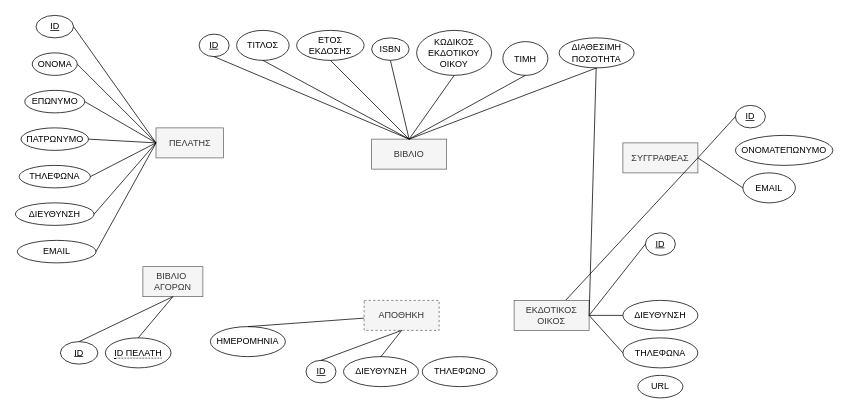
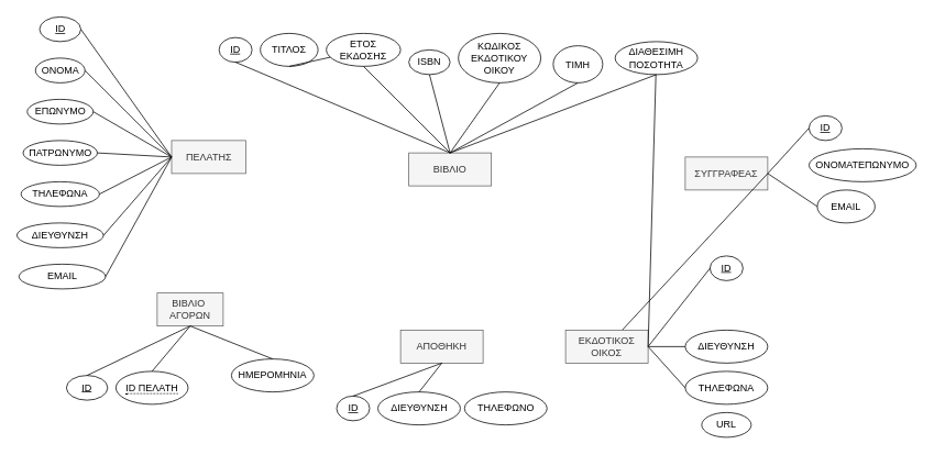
  <mxCell id="0" />
  <mxCell id="1" parent="0" />
  <mxCell id="2" value="ΠΕΛΑΤΗΣ" style="whiteSpace=wrap;html=1;align=center;fillColor=#f5f5f5;strokeColor=#666666;fontColor=#333333;" vertex="1" parent="1"><mxGeometry x="207.5" y="170" width="90" height="40" as="geometry" /></mxCell>
  <mxCell id="3" value="ID" style="ellipse;whiteSpace=wrap;html=1;align=center;fontStyle=4;" vertex="1" parent="1"><mxGeometry x="47.5" y="20" width="50" height="30" as="geometry" /></mxCell>
  <mxCell id="4" value="" style="endArrow=none;html=1;rounded=0;exitX=1;exitY=0.5;exitDx=0;exitDy=0;entryX=0;entryY=0.5;entryDx=0;entryDy=0;" edge="1" parent="1" source="3" target="2"><mxGeometry relative="1" as="geometry"><mxPoint x="7.5" y="260" as="sourcePoint" /><mxPoint x="167.5" y="180" as="targetPoint" /><Array as="points" /></mxGeometry></mxCell>
  <mxCell id="5" value="ONOMA" style="ellipse;whiteSpace=wrap;html=1;align=center;" vertex="1" parent="1"><mxGeometry x="42.5" y="70" width="60" height="30" as="geometry" /></mxCell>
  <mxCell id="6" value="ΕΠΩΝΥΜΟ" style="ellipse;whiteSpace=wrap;html=1;align=center;" vertex="1" parent="1"><mxGeometry x="32.5" y="120" width="80" height="30" as="geometry" /></mxCell>
  <mxCell id="7" value="ΠΑΤΡΩΝΥΜΟ" style="ellipse;whiteSpace=wrap;html=1;align=center;" vertex="1" parent="1"><mxGeometry x="27.5" y="170" width="90" height="30" as="geometry" /></mxCell>
  <mxCell id="8" value="ΤΗΛΕΦΩΝΑ" style="ellipse;whiteSpace=wrap;html=1;align=center;" vertex="1" parent="1"><mxGeometry x="25" y="220" width="95" height="30" as="geometry" /></mxCell>
  <mxCell id="9" value="ΔΙΕΥΘΥΝΣΗ" style="ellipse;whiteSpace=wrap;html=1;align=center;" vertex="1" parent="1"><mxGeometry x="20" y="270" width="105" height="30" as="geometry" /></mxCell>
  <mxCell id="10" value="EMAIL" style="ellipse;whiteSpace=wrap;html=1;align=center;" vertex="1" parent="1"><mxGeometry x="22.5" y="320" width="105" height="30" as="geometry" /></mxCell>
  <mxCell id="11" value="" style="endArrow=none;html=1;rounded=0;exitX=1;exitY=0.5;exitDx=0;exitDy=0;entryX=0;entryY=0.5;entryDx=0;entryDy=0;" edge="1" parent="1" source="5" target="2"><mxGeometry relative="1" as="geometry"><mxPoint x="7.5" y="190" as="sourcePoint" /><mxPoint x="207.5" y="180" as="targetPoint" /></mxGeometry></mxCell>
  <mxCell id="12" value="" style="endArrow=none;html=1;rounded=0;exitX=1;exitY=0.5;exitDx=0;exitDy=0;entryX=0;entryY=0.5;entryDx=0;entryDy=0;" edge="1" parent="1" source="6" target="2"><mxGeometry relative="1" as="geometry"><mxPoint x="7.5" y="190" as="sourcePoint" /><mxPoint x="167.5" y="190" as="targetPoint" /></mxGeometry></mxCell>
  <mxCell id="13" value="" style="endArrow=none;html=1;rounded=0;entryX=0;entryY=0.5;entryDx=0;entryDy=0;exitX=1;exitY=0.5;exitDx=0;exitDy=0;" edge="1" parent="1" source="7" target="2"><mxGeometry relative="1" as="geometry"><mxPoint x="7.5" y="190" as="sourcePoint" /><mxPoint x="167.5" y="190" as="targetPoint" /></mxGeometry></mxCell>
  <mxCell id="14" value="" style="endArrow=none;html=1;rounded=0;entryX=0;entryY=0.5;entryDx=0;entryDy=0;exitX=1;exitY=0.5;exitDx=0;exitDy=0;" edge="1" parent="1" source="8" target="2"><mxGeometry relative="1" as="geometry"><mxPoint x="7.5" y="190" as="sourcePoint" /><mxPoint x="167.5" y="190" as="targetPoint" /></mxGeometry></mxCell>
  <mxCell id="15" value="" style="endArrow=none;html=1;rounded=0;entryX=0;entryY=0.5;entryDx=0;entryDy=0;exitX=1;exitY=0.5;exitDx=0;exitDy=0;" edge="1" parent="1" source="9" target="2"><mxGeometry relative="1" as="geometry"><mxPoint x="7.5" y="190" as="sourcePoint" /><mxPoint x="167.5" y="190" as="targetPoint" /></mxGeometry></mxCell>
  <mxCell id="16" value="" style="endArrow=none;html=1;rounded=0;entryX=0;entryY=0.5;entryDx=0;entryDy=0;exitX=1;exitY=0.5;exitDx=0;exitDy=0;" edge="1" parent="1" source="10" target="2"><mxGeometry relative="1" as="geometry"><mxPoint x="7.5" y="190" as="sourcePoint" /><mxPoint x="167.5" y="190" as="targetPoint" /></mxGeometry></mxCell>
  <mxCell id="17" value="ΒΙΒΛΙΟ" style="whiteSpace=wrap;html=1;align=center;fillColor=#f5f5f5;fontColor=#333333;strokeColor=#666666;" vertex="1" parent="1"><mxGeometry x="495" y="185" width="100" height="40" as="geometry" /></mxCell>
  <mxCell id="18" value="ID" style="ellipse;whiteSpace=wrap;html=1;align=center;fontStyle=4;" vertex="1" parent="1"><mxGeometry x="265" y="45" width="40" height="30" as="geometry" /></mxCell>
  <mxCell id="19" value="ΤΙΤΛΟΣ" style="ellipse;whiteSpace=wrap;html=1;align=center;" vertex="1" parent="1"><mxGeometry x="315" y="40" width="70" height="40" as="geometry" /></mxCell>
  <mxCell id="20" value="ΕΤΟΣ ΕΚΔΟΣΗΣ" style="ellipse;whiteSpace=wrap;html=1;align=center;" vertex="1" parent="1"><mxGeometry x="395" y="40" width="90" height="40" as="geometry" /></mxCell>
- <mxCell id="21" value="ISBN" style="ellipse;whiteSpace=wrap;html=1;align=center;" vertex="1" parent="1"><mxGeometry x="495" y="50" width="50" height="30" as="geometry" /></mxCell>
+ <mxCell id="21" value="ISBN" style="ellipse;whiteSpace=wrap;html=1;align=center;" vertex="1" parent="1"><mxGeometry x="495" y="60" width="50" height="30" as="geometry" /></mxCell>
  <mxCell id="22" value="ΚΩΔΙΚΟΣ ΕΚΔΟΤΙΚΟΥ ΟΙΚΟΥ" style="ellipse;whiteSpace=wrap;html=1;align=center;" vertex="1" parent="1"><mxGeometry x="555" y="40" width="100" height="60" as="geometry" /></mxCell>
  <mxCell id="23" value="ΤΙΜΗ" style="ellipse;whiteSpace=wrap;html=1;align=center;" vertex="1" parent="1"><mxGeometry x="670" y="55" width="60" height="45" as="geometry" /></mxCell>
  <mxCell id="24" value="ΔΙΑΘΕΣΙΜΗ ΠΟΣΟΤΗΤΑ" style="ellipse;whiteSpace=wrap;html=1;align=center;" vertex="1" parent="1"><mxGeometry x="745" y="50" width="100" height="40" as="geometry" /></mxCell>
  <mxCell id="25" value="" style="endArrow=none;html=1;rounded=0;exitX=0.5;exitY=1;exitDx=0;exitDy=0;entryX=0.5;entryY=0;entryDx=0;entryDy=0;" edge="1" parent="1" source="18" target="17"><mxGeometry relative="1" as="geometry"><mxPoint x="480" y="250" as="sourcePoint" /><mxPoint x="640" y="250" as="targetPoint" /></mxGeometry></mxCell>
- <mxCell id="26" value="" style="endArrow=none;html=1;rounded=0;exitX=0.5;exitY=1;exitDx=0;exitDy=0;entryX=0.5;entryY=0;entryDx=0;entryDy=0;" edge="1" parent="1" source="19" target="17"><mxGeometry relative="1" as="geometry"><mxPoint x="365" y="245" as="sourcePoint" /><mxPoint x="525" y="245" as="targetPoint" /></mxGeometry></mxCell>
+ <mxCell id="26" value="" style="endArrow=none;html=1;rounded=0;exitX=0.5;exitY=1;exitDx=0;exitDy=0;" edge="1" parent="1" source="19" target="20"><mxGeometry relative="1" as="geometry"><mxPoint x="365" y="245" as="sourcePoint" /><mxPoint x="525" y="245" as="targetPoint" /></mxGeometry></mxCell>
  <mxCell id="27" value="" style="endArrow=none;html=1;rounded=0;exitX=0.5;exitY=1;exitDx=0;exitDy=0;entryX=0.5;entryY=0;entryDx=0;entryDy=0;" edge="1" parent="1" source="20" target="17"><mxGeometry relative="1" as="geometry"><mxPoint x="365" y="245" as="sourcePoint" /><mxPoint x="525" y="245" as="targetPoint" /></mxGeometry></mxCell>
  <mxCell id="28" value="" style="endArrow=none;html=1;rounded=0;exitX=0.5;exitY=1;exitDx=0;exitDy=0;entryX=0.5;entryY=0;entryDx=0;entryDy=0;" edge="1" parent="1" source="21" target="17"><mxGeometry relative="1" as="geometry"><mxPoint x="365" y="245" as="sourcePoint" /><mxPoint x="525" y="245" as="targetPoint" /></mxGeometry></mxCell>
  <mxCell id="29" value="" style="endArrow=none;html=1;rounded=0;exitX=0.5;exitY=1;exitDx=0;exitDy=0;entryX=0.5;entryY=0;entryDx=0;entryDy=0;" edge="1" parent="1" source="22" target="17"><mxGeometry relative="1" as="geometry"><mxPoint x="365" y="245" as="sourcePoint" /><mxPoint x="525" y="245" as="targetPoint" /></mxGeometry></mxCell>
  <mxCell id="30" value="" style="endArrow=none;html=1;rounded=0;exitX=0.5;exitY=1;exitDx=0;exitDy=0;entryX=0.5;entryY=0;entryDx=0;entryDy=0;" edge="1" parent="1" source="23" target="17"><mxGeometry relative="1" as="geometry"><mxPoint x="365" y="245" as="sourcePoint" /><mxPoint x="525" y="245" as="targetPoint" /></mxGeometry></mxCell>
  <mxCell id="31" value="" style="endArrow=none;html=1;rounded=0;exitX=0.5;exitY=1;exitDx=0;exitDy=0;entryX=0.5;entryY=0;entryDx=0;entryDy=0;" edge="1" parent="1" source="24" target="17"><mxGeometry relative="1" as="geometry"><mxPoint x="375" y="235" as="sourcePoint" /><mxPoint x="525" y="245" as="targetPoint" /></mxGeometry></mxCell>
  <mxCell id="32" value="ΣΥΓΓΡΑΦΕΑΣ" style="whiteSpace=wrap;html=1;align=center;fillColor=#f5f5f5;fontColor=#333333;strokeColor=#666666;" vertex="1" parent="1"><mxGeometry x="830" y="190" width="100" height="40" as="geometry" /></mxCell>
  <mxCell id="33" value="ID" style="ellipse;whiteSpace=wrap;html=1;align=center;fontStyle=4;" vertex="1" parent="1"><mxGeometry x="980" y="140" width="40" height="30" as="geometry" /></mxCell>
  <mxCell id="34" value="ΟΝΟΜΑΤΕΠΩΝΥΜΟ" style="ellipse;whiteSpace=wrap;html=1;align=center;" vertex="1" parent="1"><mxGeometry x="980" y="180" width="130" height="40" as="geometry" /></mxCell>
  <mxCell id="35" value="EMAIL" style="ellipse;whiteSpace=wrap;html=1;align=center;" vertex="1" parent="1"><mxGeometry x="990" y="230" width="70" height="40" as="geometry" /></mxCell>
  <mxCell id="36" value="" style="endArrow=none;html=1;rounded=0;entryX=0;entryY=0.5;entryDx=0;entryDy=0;exitX=1;exitY=0.5;exitDx=0;exitDy=0;" edge="1" parent="1" source="32" target="33"><mxGeometry relative="1" as="geometry"><mxPoint x="700" y="100" as="sourcePoint" /><mxPoint x="860" y="100" as="targetPoint" /></mxGeometry></mxCell>
  <mxCell id="37" value="" style="endArrow=none;html=1;rounded=0;exitX=1;exitY=0.5;exitDx=0;exitDy=0;" edge="1" parent="1" source="32" target="39"><mxGeometry relative="1" as="geometry"><mxPoint x="700" y="100" as="sourcePoint" /><mxPoint x="860" y="100" as="targetPoint" /></mxGeometry></mxCell>
  <mxCell id="38" value="" style="endArrow=none;html=1;rounded=0;entryX=0;entryY=0.5;entryDx=0;entryDy=0;exitX=1;exitY=0.5;exitDx=0;exitDy=0;" edge="1" parent="1" source="32" target="35"><mxGeometry relative="1" as="geometry"><mxPoint x="700" y="100" as="sourcePoint" /><mxPoint x="860" y="100" as="targetPoint" /></mxGeometry></mxCell>
  <mxCell id="39" value="ΕΚΔΟΤΙΚΟΣ ΟΙΚΟΣ" style="whiteSpace=wrap;html=1;align=center;fillColor=#f5f5f5;fontColor=#333333;strokeColor=#666666;" vertex="1" parent="1"><mxGeometry x="685" y="400" width="100" height="40" as="geometry" /></mxCell>
  <mxCell id="40" value="ID" style="ellipse;whiteSpace=wrap;html=1;align=center;fontStyle=4;" vertex="1" parent="1"><mxGeometry x="860" y="310" width="40" height="30" as="geometry" /></mxCell>
  <mxCell id="41" value="ΔΙΕΥΘΥΝΣΗ" style="ellipse;whiteSpace=wrap;html=1;align=center;" vertex="1" parent="1"><mxGeometry x="830" y="400" width="100" height="40" as="geometry" /></mxCell>
  <mxCell id="42" value="ΤΗΛΕΦΩΝΑ" style="ellipse;whiteSpace=wrap;html=1;align=center;" vertex="1" parent="1"><mxGeometry x="830" y="450" width="100" height="40" as="geometry" /></mxCell>
  <mxCell id="43" value="URL" style="ellipse;whiteSpace=wrap;html=1;align=center;" vertex="1" parent="1"><mxGeometry x="850" y="500" width="60" height="30" as="geometry" /></mxCell>
  <mxCell id="44" value="" style="endArrow=none;html=1;rounded=0;entryX=0;entryY=0.5;entryDx=0;entryDy=0;exitX=1;exitY=0.5;exitDx=0;exitDy=0;" edge="1" parent="1" source="39" target="40"><mxGeometry relative="1" as="geometry"><mxPoint x="510" y="350" as="sourcePoint" /><mxPoint x="670" y="350" as="targetPoint" /></mxGeometry></mxCell>
  <mxCell id="45" value="" style="endArrow=none;html=1;rounded=0;entryX=0;entryY=0.5;entryDx=0;entryDy=0;exitX=1;exitY=0.5;exitDx=0;exitDy=0;" edge="1" parent="1" source="39" target="41"><mxGeometry relative="1" as="geometry"><mxPoint x="510" y="350" as="sourcePoint" /><mxPoint x="670" y="350" as="targetPoint" /></mxGeometry></mxCell>
  <mxCell id="46" value="" style="endArrow=none;html=1;rounded=0;entryX=0;entryY=0.5;entryDx=0;entryDy=0;exitX=1;exitY=0.5;exitDx=0;exitDy=0;" edge="1" parent="1" source="39" target="42"><mxGeometry relative="1" as="geometry"><mxPoint x="510" y="350" as="sourcePoint" /><mxPoint x="670" y="350" as="targetPoint" /></mxGeometry></mxCell>
  <mxCell id="47" value="" style="endArrow=none;html=1;rounded=0;exitX=1;exitY=0.5;exitDx=0;exitDy=0;" edge="1" parent="1" source="39" target="24"><mxGeometry relative="1" as="geometry"><mxPoint x="510" y="350" as="sourcePoint" /><mxPoint x="670" y="350" as="targetPoint" /></mxGeometry></mxCell>
- <mxCell id="48" value="ΑΠΟΘΗΚΗ" style="whiteSpace=wrap;html=1;align=center;fillColor=#f5f5f5;fontColor=#333333;strokeColor=#666666;dashed=1;" vertex="1" parent="1"><mxGeometry x="485" y="400" width="100" height="40" as="geometry" /></mxCell>
+ <mxCell id="48" value="ΑΠΟΘΗΚΗ" style="whiteSpace=wrap;html=1;align=center;fillColor=#f5f5f5;fontColor=#333333;strokeColor=#666666;" vertex="1" parent="1"><mxGeometry x="485" y="400" width="100" height="40" as="geometry" /></mxCell>
  <mxCell id="49" value="ID" style="ellipse;whiteSpace=wrap;html=1;align=center;fontStyle=4;" vertex="1" parent="1"><mxGeometry x="407.5" y="480" width="40" height="30" as="geometry" /></mxCell>
  <mxCell id="50" value="ΔΙΕΥΘΥΝΣΗ" style="ellipse;whiteSpace=wrap;html=1;align=center;" vertex="1" parent="1"><mxGeometry x="457.5" y="475" width="100" height="40" as="geometry" /></mxCell>
  <mxCell id="51" value="ΤΗΛΕΦΩΝΟ" style="ellipse;whiteSpace=wrap;html=1;align=center;" vertex="1" parent="1"><mxGeometry x="562.5" y="475" width="100" height="40" as="geometry" /></mxCell>
  <mxCell id="52" value="" style="endArrow=none;html=1;rounded=0;entryX=0.5;entryY=0;entryDx=0;entryDy=0;exitX=0.5;exitY=1;exitDx=0;exitDy=0;" edge="1" parent="1" source="48" target="49"><mxGeometry relative="1" as="geometry"><mxPoint x="480" y="440" as="sourcePoint" /><mxPoint x="640" y="440" as="targetPoint" /></mxGeometry></mxCell>
  <mxCell id="53" value="" style="endArrow=none;html=1;rounded=0;entryX=0.5;entryY=0;entryDx=0;entryDy=0;exitX=0.5;exitY=1;exitDx=0;exitDy=0;" edge="1" parent="1" source="48" target="50"><mxGeometry relative="1" as="geometry"><mxPoint x="550" y="450" as="sourcePoint" /><mxPoint x="640" y="440" as="targetPoint" /></mxGeometry></mxCell>
  <mxCell id="54" value="ΒΙΒΛΙΟ&amp;nbsp;&lt;div&gt;ΑΓΟΡΩΝ&lt;/div&gt;" style="whiteSpace=wrap;html=1;align=center;fillColor=#f5f5f5;fontColor=#333333;strokeColor=#666666;" vertex="1" parent="1"><mxGeometry x="190" y="355" width="80" height="40" as="geometry" /></mxCell>
  <mxCell id="55" value="ID" style="ellipse;whiteSpace=wrap;html=1;align=center;fontStyle=4;" vertex="1" parent="1"><mxGeometry x="80" y="455" width="50" height="30" as="geometry" /></mxCell>
  <mxCell id="56" value="&lt;span style=&quot;border-bottom: 1px dotted&quot;&gt;ID ΠΕΛΑΤΗ&lt;/span&gt;" style="ellipse;whiteSpace=wrap;html=1;align=center;" vertex="1" parent="1"><mxGeometry x="140" y="450" width="87.5" height="40" as="geometry" /></mxCell>
  <mxCell id="57" value="ΗΜΕΡΟΜΗΝΙΑ" style="ellipse;whiteSpace=wrap;html=1;align=center;" vertex="1" parent="1"><mxGeometry x="280" y="435" width="100" height="40" as="geometry" /></mxCell>
  <mxCell id="58" value="" style="endArrow=none;html=1;rounded=0;exitX=0.5;exitY=0;exitDx=0;exitDy=0;entryX=0.5;entryY=1;entryDx=0;entryDy=0;" edge="1" parent="1" source="55" target="54"><mxGeometry relative="1" as="geometry"><mxPoint x="480" y="340" as="sourcePoint" /><mxPoint x="640" y="340" as="targetPoint" /></mxGeometry></mxCell>
  <mxCell id="59" value="" style="endArrow=none;html=1;rounded=0;exitX=0.5;exitY=0;exitDx=0;exitDy=0;entryX=0.5;entryY=1;entryDx=0;entryDy=0;" edge="1" parent="1" source="56" target="54"><mxGeometry relative="1" as="geometry"><mxPoint x="480" y="340" as="sourcePoint" /><mxPoint x="640" y="340" as="targetPoint" /></mxGeometry></mxCell>
- <mxCell id="60" value="" style="endArrow=none;html=1;rounded=0;exitX=0.5;exitY=0;exitDx=0;exitDy=0;" edge="1" parent="1" source="57" target="48"><mxGeometry relative="1" as="geometry"><mxPoint x="480" y="340" as="sourcePoint" /><mxPoint x="640" y="340" as="targetPoint" /></mxGeometry></mxCell>
+ <mxCell id="60" value="" style="endArrow=none;html=1;rounded=0;exitX=0.5;exitY=0;exitDx=0;exitDy=0;entryX=0.5;entryY=1;entryDx=0;entryDy=0;" edge="1" parent="1" source="57" target="54"><mxGeometry relative="1" as="geometry"><mxPoint x="480" y="340" as="sourcePoint" /><mxPoint x="640" y="340" as="targetPoint" /></mxGeometry></mxCell>
